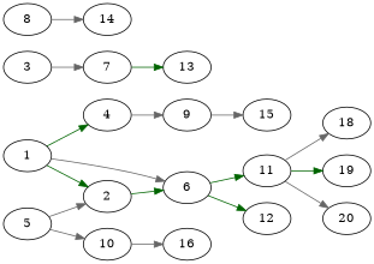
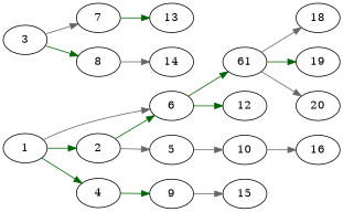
  digraph {
    rankdir=LR
    edge [color=gray40]
    1
    2
    4
    6
    5
    3
    7
    8
    9
    10
-   11
+   11 [label=61]
    12
    13
    14
    15
    16
    18
    19
    20
    1 -> 2 [color=darkgreen]
    1 -> 4 [color=darkgreen]
    1 -> 6
    2 -> 6 [color=darkgreen]
-   5 -> 2
-   4 -> 9
+   2 -> 5
+   4 -> 9 [color=darkgreen]
    6 -> 11 [color=darkgreen]
    6 -> 12 [color=darkgreen]
    5 -> 10
    3 -> 7
+   3 -> 8 [color=darkgreen]
    7 -> 13 [color=darkgreen]
    8 -> 14
    9 -> 15
    10 -> 16
    11 -> 18
    11 -> 19 [color=darkgreen]
    11 -> 20
  }
